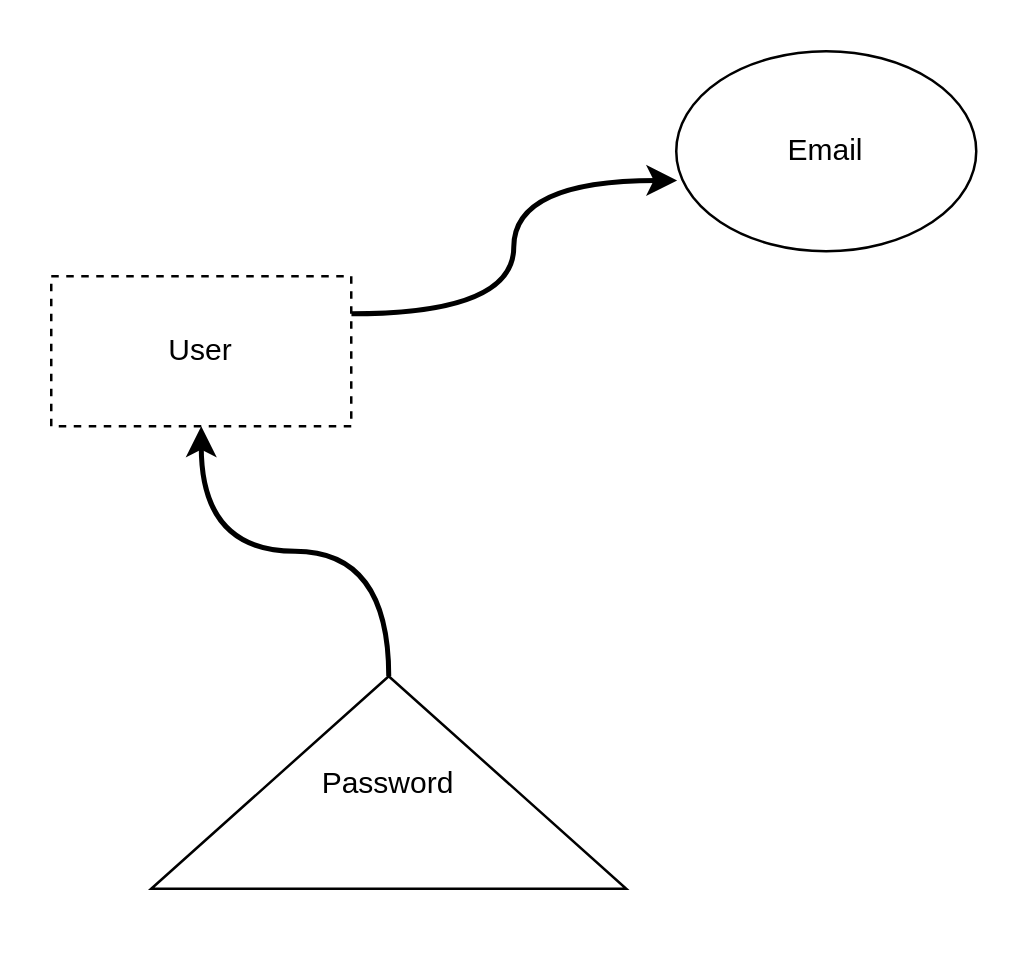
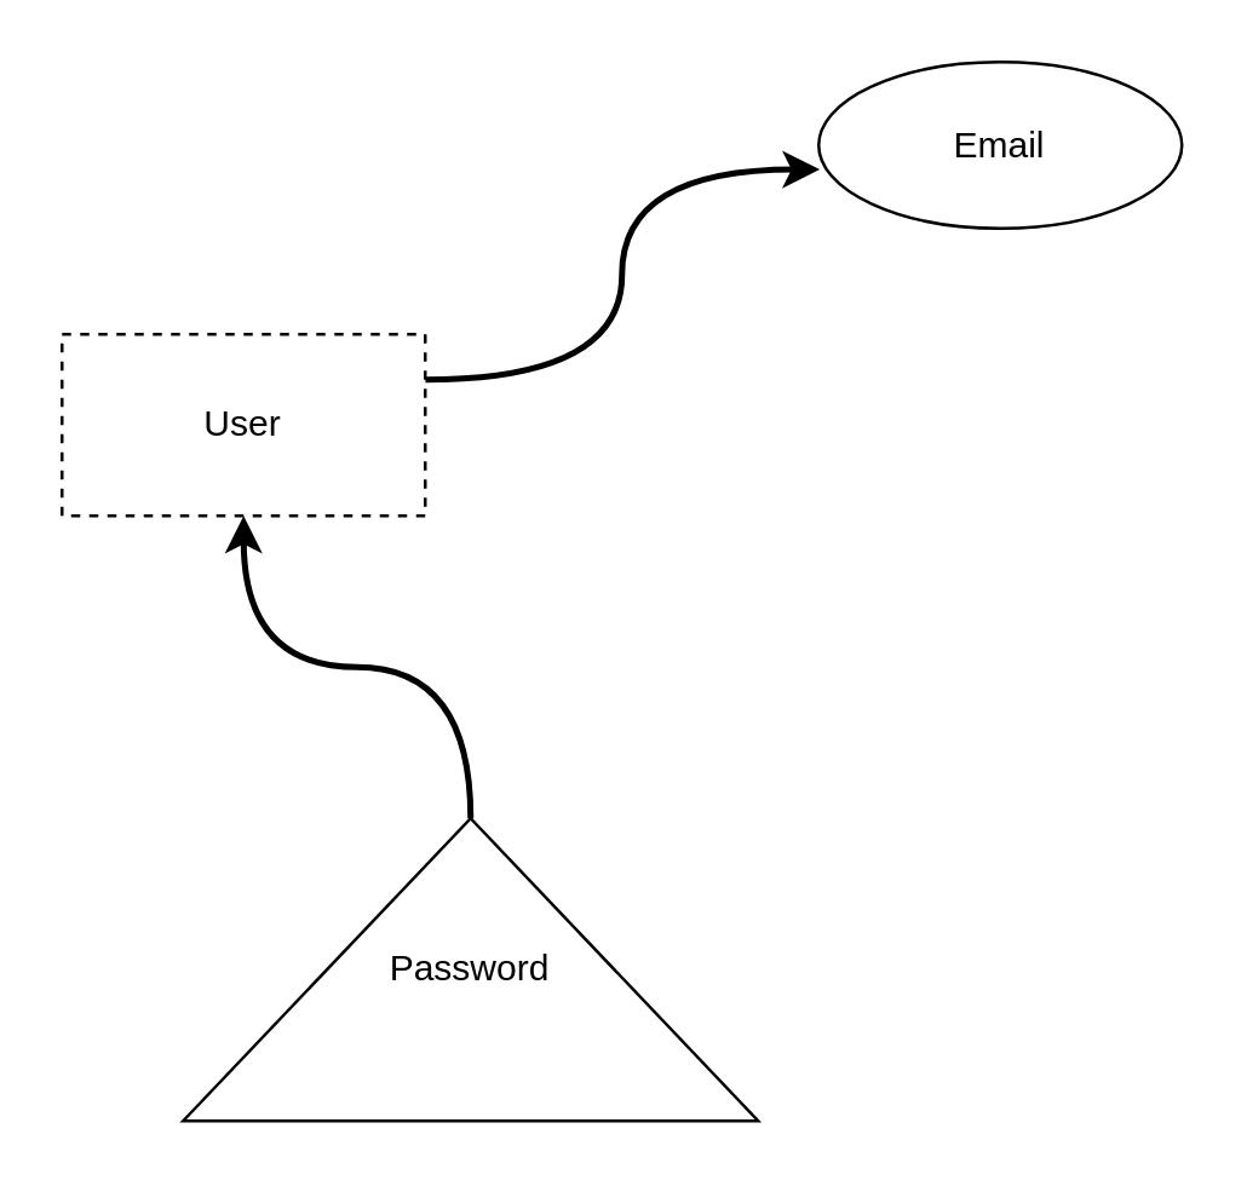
  <mxCell id="0" />
  <mxCell id="1" parent="0" />
  <mxCell id="2" style="edgeStyle=orthogonalEdgeStyle;html=1;exitX=1;exitY=0.25;exitDx=0;exitDy=0;entryX=0.003;entryY=0.646;entryDx=0;entryDy=0;entryPerimeter=0;strokeWidth=2;strokeColor=default;jumpStyle=none;rounded=0;curved=1;" edge="1" parent="1" source="3" target="4"><mxGeometry relative="1" as="geometry" /></mxCell>
  <mxCell id="3" value="User" style="rounded=0;whiteSpace=wrap;html=1;dashed=1;" vertex="1" parent="1"><mxGeometry x="20" y="110" width="120" height="60" as="geometry" /></mxCell>
- <mxCell id="4" value="Email" style="ellipse;whiteSpace=wrap;html=1;rounded=0;" vertex="1" parent="1"><mxGeometry x="270" y="20" width="120" height="80" as="geometry" /></mxCell>
+ <mxCell id="4" value="Email" style="ellipse;whiteSpace=wrap;html=1;rounded=0;" vertex="1" parent="1"><mxGeometry x="270" y="20" width="120" height="55" as="geometry" /></mxCell>
  <mxCell id="5" value="" style="edgeStyle=orthogonalEdgeStyle;jumpStyle=none;html=1;strokeColor=default;strokeWidth=2;rounded=0;curved=1;" edge="1" parent="1" source="6" target="3"><mxGeometry relative="1" as="geometry" /></mxCell>
- <mxCell id="6" value="Password" style="triangle;whiteSpace=wrap;html=1;direction=north;rounded=0;" vertex="1" parent="1"><mxGeometry x="60" y="270" width="190" height="85" as="geometry" /></mxCell>
+ <mxCell id="6" value="Password" style="triangle;whiteSpace=wrap;html=1;direction=north;rounded=0;" vertex="1" parent="1"><mxGeometry x="60" y="270" width="190" height="100" as="geometry" /></mxCell>
